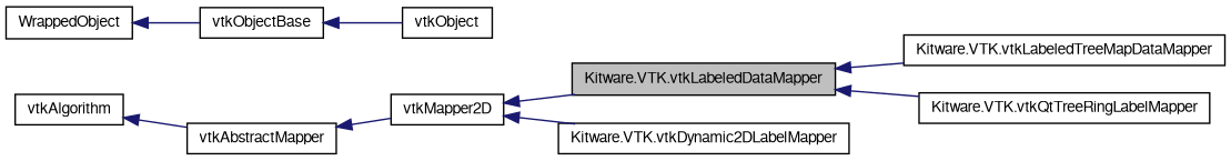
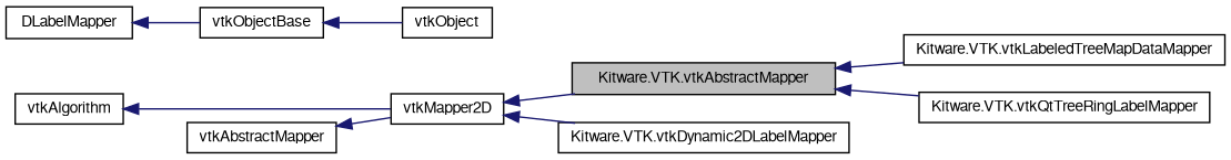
  digraph {
    rankdir=LR
    node [color=black fontname=FreeSans fontsize=10 shape=record]
    edge [color=midnightblue dir=back fontname=FreeSans fontsize=10 labelfontname=FreeSans labelfontsize=10 style=solid]
-   n1 [fillcolor=grey75 fontcolor=black height=0.2 label="Kitware.VTK.vtkLabeledDataMapper" style=filled width=0.4]
+   n1 [fillcolor=grey75 fontcolor=black height=0.2 label="Kitware.VTK.vtkAbstractMapper" style=filled width=0.4]
    n2 [height=0.2 label="Kitware.VTK.vtkLabeledTreeMapDataMapper" width=0.4]
    n3 [height=0.2 label="Kitware.VTK.vtkQtTreeRingLabelMapper" width=0.4]
    n4 [height=0.2 label="Kitware.VTK.vtkDynamic2DLabelMapper" width=0.4]
    n5 [height=0.2 label=vtkMapper2D width=0.4]
    n6 [height=0.2 label=vtkAbstractMapper width=0.4]
    n7 [height=0.2 label=vtkAlgorithm width=0.4]
    n8 [height=0.2 label=vtkObject width=0.4]
    n9 [height=0.2 label=vtkObjectBase width=0.4]
-   n10 [height=0.2 label=WrappedObject width=0.4]
+   n10 [height=0.2 label=DLabelMapper width=0.4]
    n1 -> n2
    n1 -> n3
    n5 -> n1
    n5 -> n4
    n6 -> n5
-   n7 -> n6
+   n7 -> n5
    n9 -> n8
    n10 -> n9
  }
